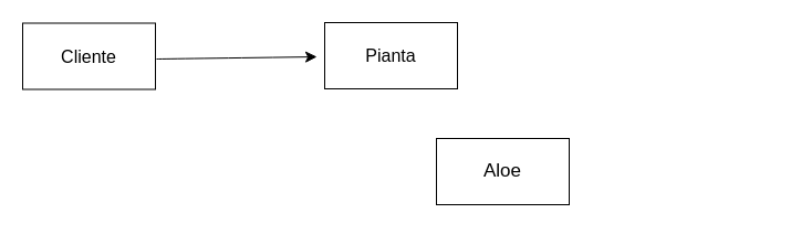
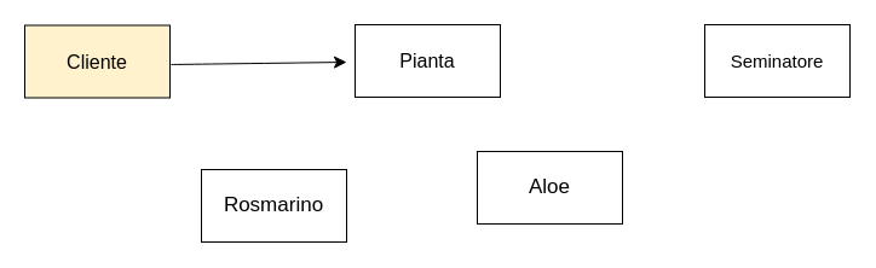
  <mxCell id="0" />
  <mxCell id="1" parent="0" />
  <mxCell id="2" value="&lt;font style=&quot;font-size: 16px;&quot;&gt;Pianta&lt;/font&gt;" style="rounded=0;whiteSpace=wrap;html=1;" vertex="1" parent="1"><mxGeometry x="293" y="20" width="120" height="60" as="geometry" /></mxCell>
- <mxCell id="3" value="&lt;font style=&quot;font-size: 16px;&quot;&gt;Cliente&lt;/font&gt;" style="rounded=0;whiteSpace=wrap;html=1;" vertex="1" parent="1"><mxGeometry x="20" y="20.5" width="120" height="60" as="geometry" /></mxCell>
+ <mxCell id="3" value="&lt;font style=&quot;font-size: 16px;&quot;&gt;Cliente&lt;/font&gt;" style="rounded=0;whiteSpace=wrap;html=1;fillColor=#fff2cc;" vertex="1" parent="1"><mxGeometry x="20" y="20.5" width="120" height="60" as="geometry" /></mxCell>
+ <mxCell id="4" value="&lt;font style=&quot;font-size: 15px;&quot;&gt;Seminatore&lt;/font&gt;" style="rounded=0;whiteSpace=wrap;html=1;" vertex="1" parent="1"><mxGeometry x="582" y="20" width="120" height="60" as="geometry" /></mxCell>
  <mxCell id="5" value="" style="endArrow=classic;html=1;rounded=0;fontSize=12;startSize=8;endSize=8;curved=1;" edge="1" parent="1"><mxGeometry width="50" height="50" relative="1" as="geometry"><mxPoint x="141" y="53" as="sourcePoint" /><mxPoint x="286" y="51" as="targetPoint" /><Array as="points" /></mxGeometry></mxCell>
+ <mxCell id="6" value="&lt;font style=&quot;font-size: 17px;&quot;&gt;Rosmarino&lt;/font&gt;" style="rounded=0;whiteSpace=wrap;html=1;" vertex="1" parent="1"><mxGeometry x="166" y="140" width="120" height="60" as="geometry" /></mxCell>
  <mxCell id="7" value="&lt;font style=&quot;font-size: 17px;&quot;&gt;Aloe&lt;/font&gt;" style="rounded=0;whiteSpace=wrap;html=1;" vertex="1" parent="1"><mxGeometry x="394" y="125" width="120" height="60" as="geometry" /></mxCell>
